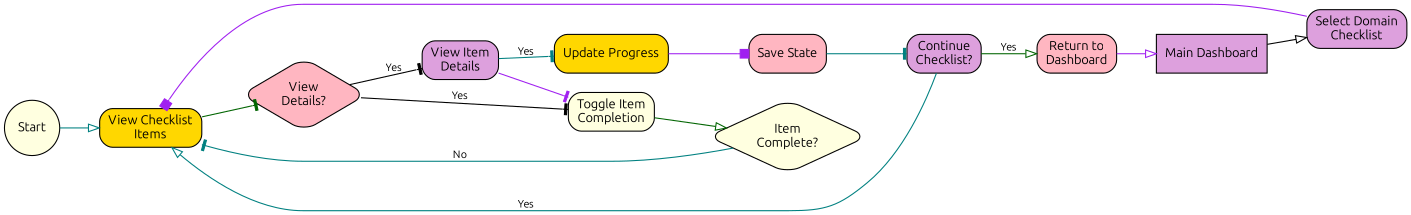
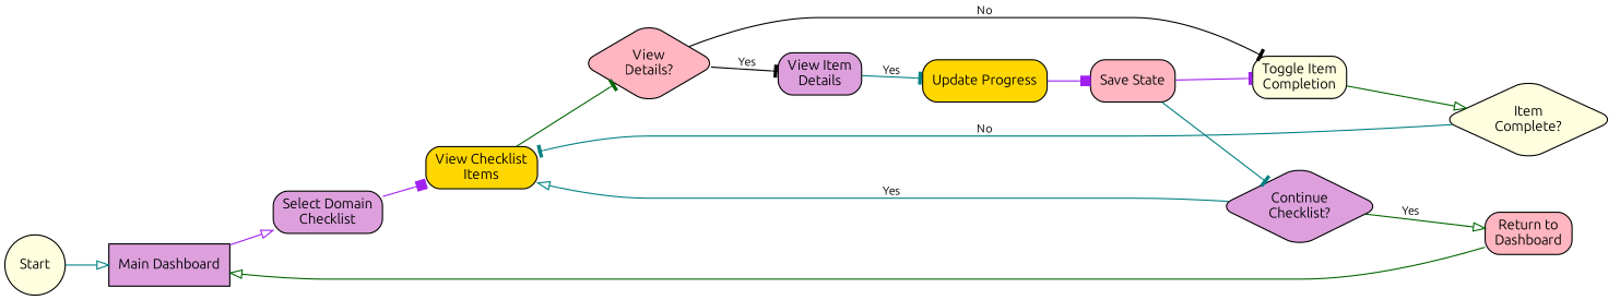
  digraph {
    fontname=Ubuntu
    rankdir=LR
    node [fillcolor=plum fontname=Ubuntu fontsize=12 shape=box style="rounded,filled"]
    edge [arrowhead=tee color=teal fontname=Ubuntu fontsize=10]
    n1 [fillcolor=lightyellow label=Start shape=circle]
    n2 [label="Main Dashboard" style=filled]
    n3 [label="Select Domain\nChecklist"]
    n4 [fillcolor=gold label="View Checklist\nItems"]
    n5 [fillcolor=lightpink label="View\nDetails?" shape=diamond]
    n6 [fillcolor=lightyellow label="Toggle Item\nCompletion"]
    n7 [label="View Item\nDetails"]
    n8 [fillcolor=lightyellow label="Item\nComplete?" shape=diamond]
    n9 [fillcolor=gold label="Update Progress"]
    n10 [fillcolor=lightpink label="Save State"]
-   n11 [label="Continue\nChecklist?"]
+   n11 [label="Continue\nChecklist?" shape=diamond]
    n12 [fillcolor=lightpink label="Return to\nDashboard"]
-   n1 -> n4 [arrowhead=onormal]
-   n2 -> n3 [arrowhead=onormal color=black]
+   n1 -> n2 [arrowhead=onormal]
+   n2 -> n3 [arrowhead=onormal color=purple]
    n3 -> n4 [arrowhead=box color=purple]
    n4 -> n5 [color=darkgreen]
-   n5 -> n6 [color=black label=Yes]
+   n5 -> n6 [color=black label=No]
    n5 -> n7 [color=black label=Yes]
    n6 -> n8 [arrowhead=onormal color=darkgreen]
-   n7 -> n6 [color=purple]
+   n10 -> n6 [color=purple]
    n7 -> n9 [label=Yes]
    n8 -> n4 [label=No]
    n9 -> n10 [arrowhead=box color=purple]
    n10 -> n11
    n11 -> n4 [arrowhead=onormal label=Yes]
    n11 -> n12 [arrowhead=onormal color=darkgreen label=Yes]
-   n12 -> n2 [arrowhead=onormal color=purple]
+   n12 -> n2 [arrowhead=onormal color=darkgreen]
  }
